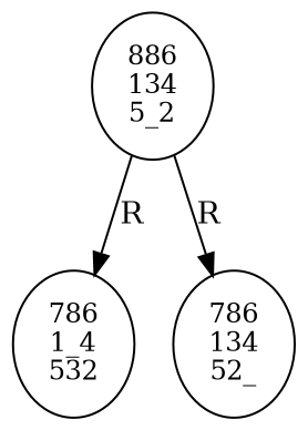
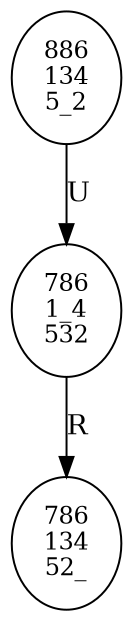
  digraph {
    fontname="DejaVu Serif"
    node [fontname="DejaVu Serif" fontsize=12 shape=ellipse]
    edge [fontname="DejaVu Serif"]
    n1 [label="886\n134\n5_2"]
    n2 [label="786\n1_4\n532"]
    n3 [label="786\n134\n52_"]
-   n1 -> n2 [label=R]
-   n1 -> n3 [label=R]
+   n1 -> n2 [label=U]
+   n2 -> n3 [label=R]
  }
